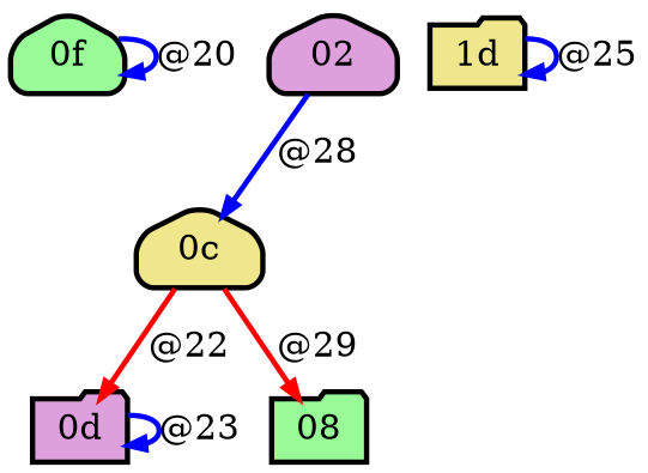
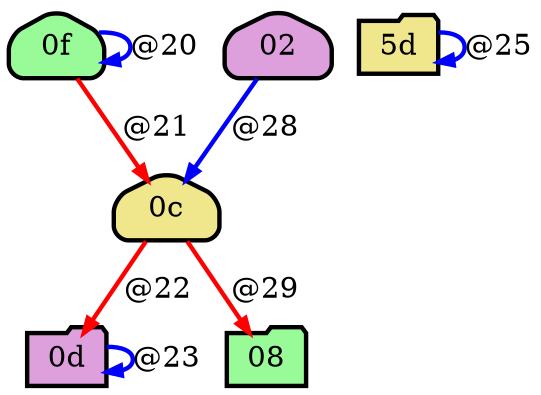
  digraph {
    node [fillcolor=palegreen fontsize=20 penwidth=3 shape=house style="rounded,filled"]
    edge [arrowsize=1 color=blue fontsize=20 penwidth=3 style=bold]
    "0f"
    "0c" [fillcolor=khaki]
    "0d" [fillcolor=plum shape=folder]
    08 [shape=folder]
-   "1d" [fillcolor=khaki shape=folder]
+   "1d" [fillcolor=khaki shape=folder label="5d"]
    02 [fillcolor=plum]
    "0f" -> "0f" [label="@20"]
+   "0f" -> "0c" [color=red label="@21"]
    "0c" -> "0d" [color=red label="@22"]
    "0c" -> 08 [color=red label="@29"]
    "0d" -> "0d" [label="@23"]
    "1d" -> "1d" [label="@25"]
    02 -> "0c" [label="@28"]
  }
